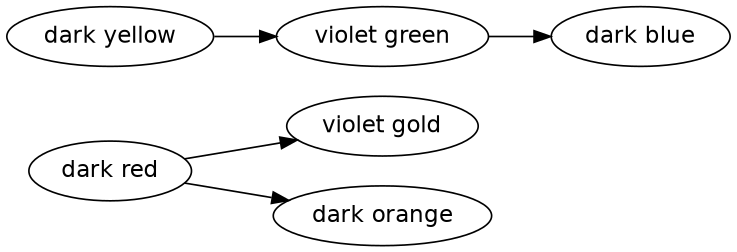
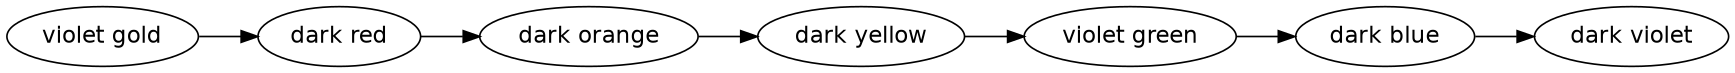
  digraph {
    fontname="DejaVu Sans"
    rankdir=LR
    node [fontname="DejaVu Sans"]
    edge [fontname="DejaVu Sans"]
    n1 [label="violet gold"]
    "dark red"
    "dark orange"
    "dark yellow"
    n5 [label="violet green"]
    "dark blue"
-   "dark red" -> n1
+   "dark violet"
+   n1 -> "dark red"
    "dark red" -> "dark orange"
+   "dark orange" -> "dark yellow"
    "dark yellow" -> n5
    n5 -> "dark blue"
+   "dark blue" -> "dark violet"
  }
